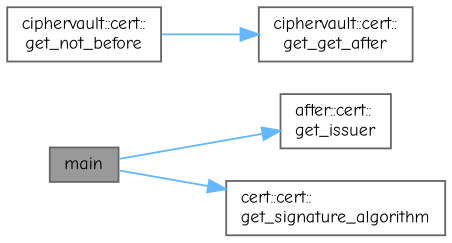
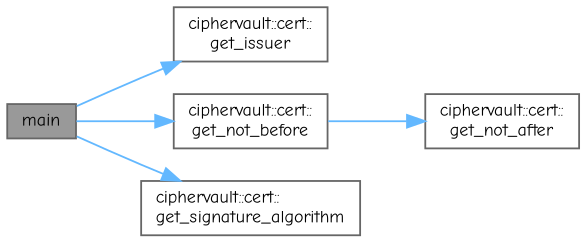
  digraph {
    fontname="Comic Neue"
    rankdir=LR
    node [color=grey40 fillcolor=white fontname="Comic Neue" fontsize=10 shape=box style=filled]
    edge [color=steelblue1 fontname="Comic Neue" fontsize=10 labelfontname=Helvetica labelfontsize=10 style=solid]
    n1 [color=gray40 fillcolor=grey60 fontcolor=black height=0.2 label=main width=0.4]
-   n2 [height=0.2 label="after::cert::\lget_issuer" width=0.4]
+   n2 [height=0.2 label="ciphervault::cert::\lget_issuer" width=0.4]
    n3 [height=0.2 label="ciphervault::cert::\lget_not_before" width=0.4]
-   n4 [height=0.2 label="cert::cert::\lget_signature_algorithm" width=0.4]
-   n5 [height=0.2 label="ciphervault::cert::\lget_get_after" width=0.4]
+   n4 [height=0.2 label="ciphervault::cert::\lget_signature_algorithm" width=0.4]
+   n5 [height=0.2 label="ciphervault::cert::\lget_not_after" width=0.4]
    n1 -> n2
+   n1 -> n3
    n1 -> n4
    n3 -> n5
  }
